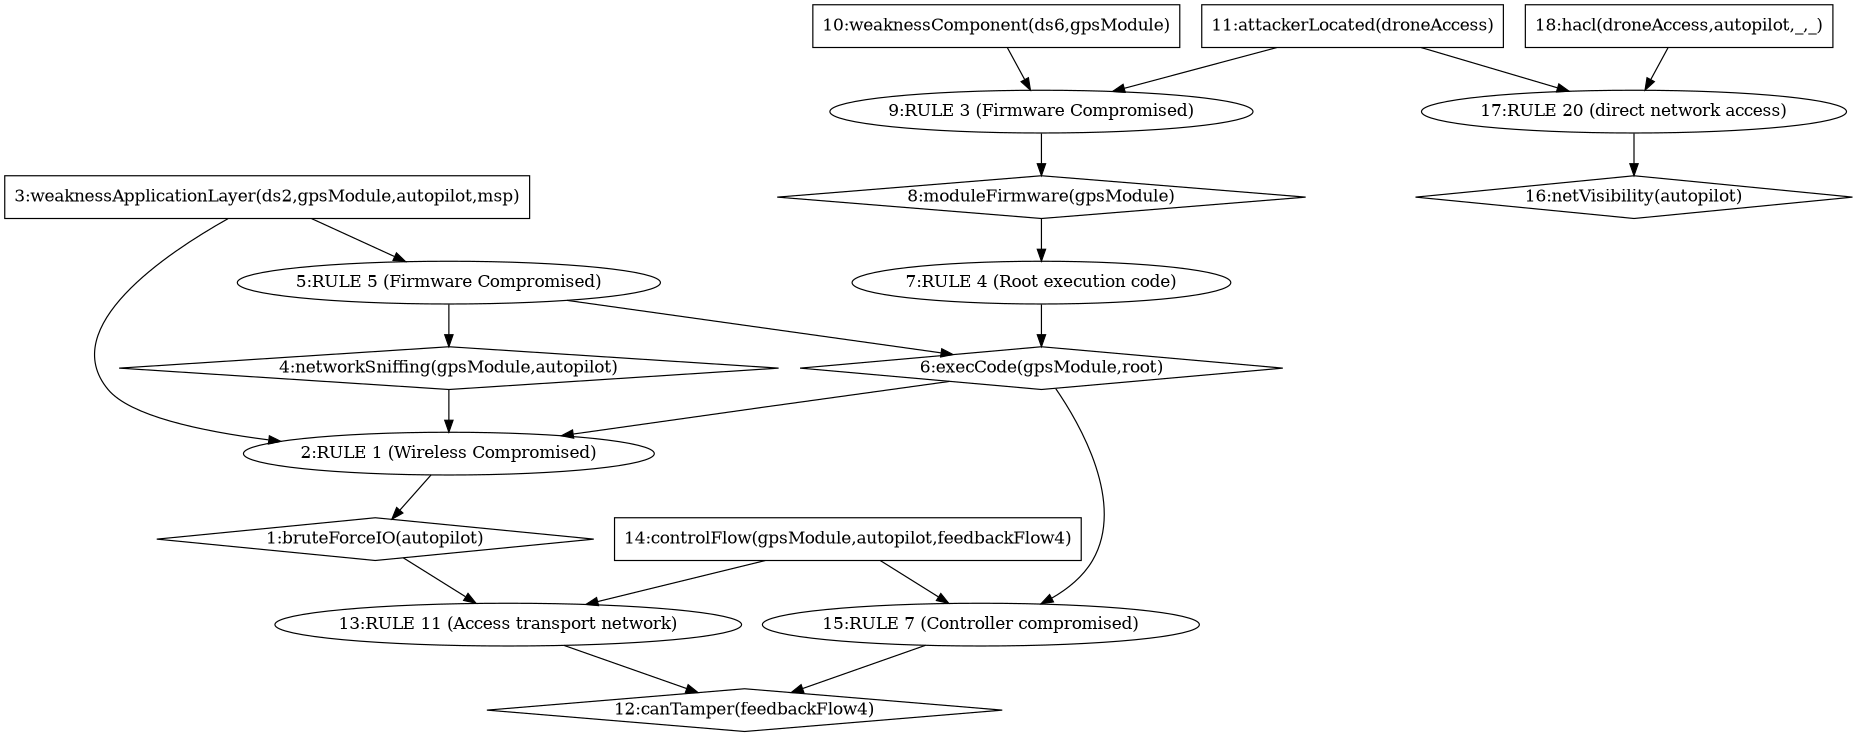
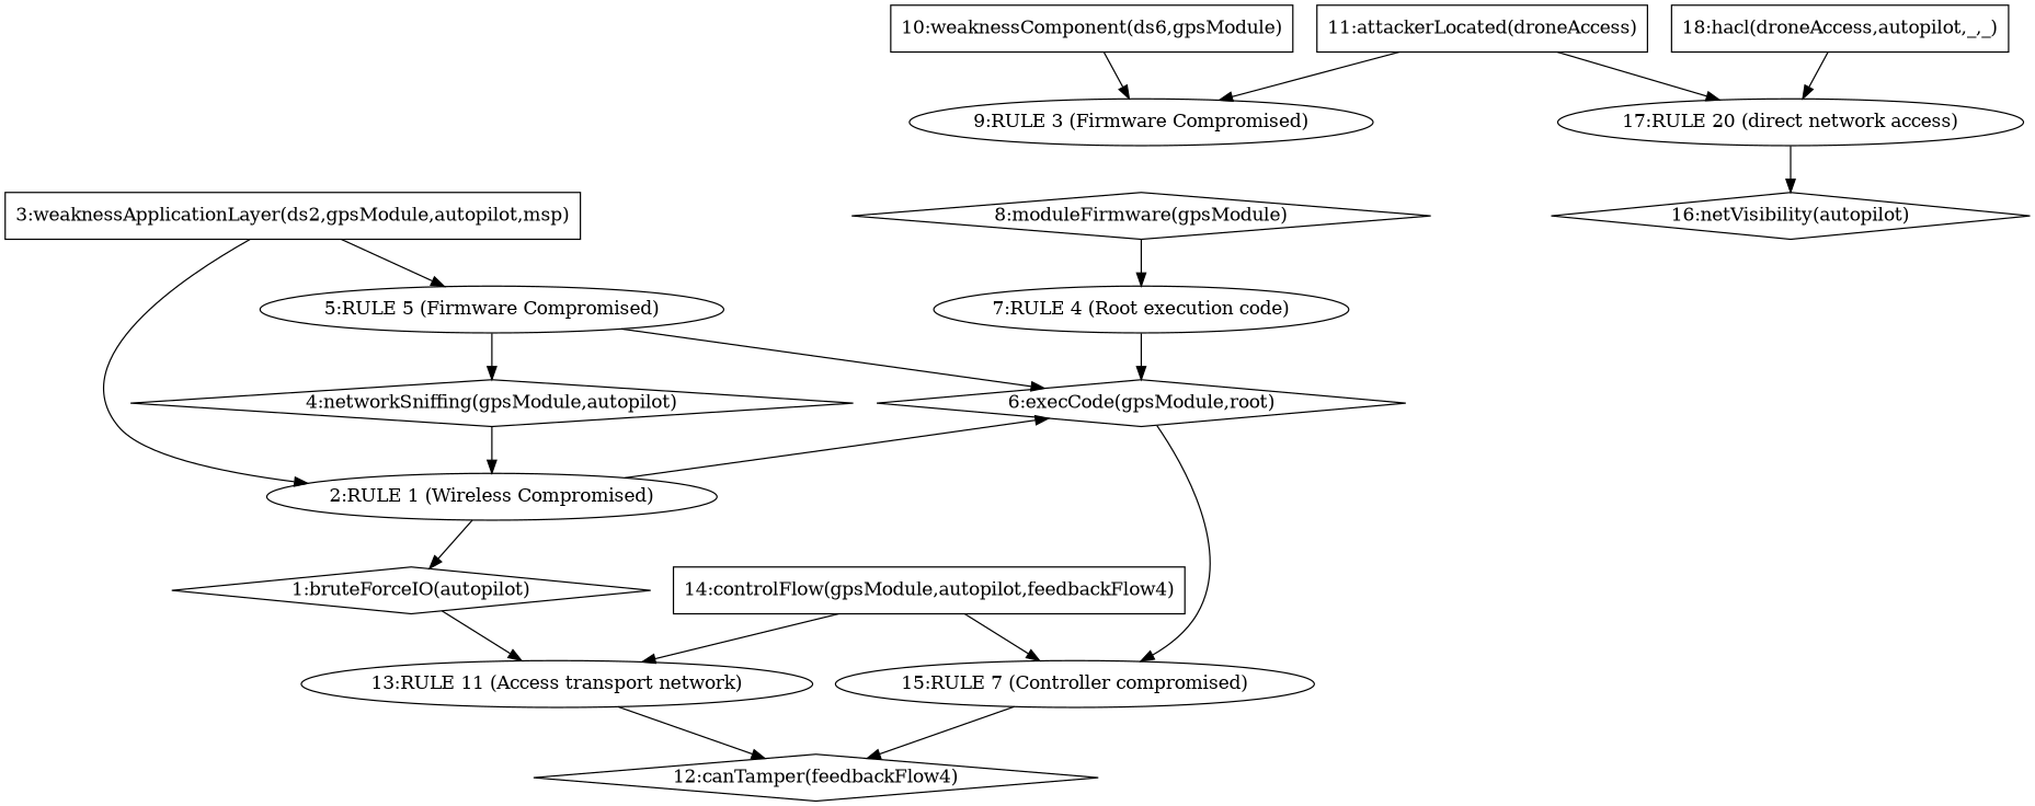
  digraph {
    node [shape=ellipse]
    n1 [label="1:bruteForceIO(autopilot)" shape=diamond]
    n2 [label="13:RULE 11 (Access transport network)"]
    n3 [label="12:canTamper(feedbackFlow4)" shape=diamond]
    n4 [label="2:RULE 1 (Wireless Compromised)"]
    n5 [label="3:weaknessApplicationLayer(ds2,gpsModule,autopilot,msp)" shape=box]
    n6 [label="5:RULE 5 (Firmware Compromised)"]
    n7 [label="4:networkSniffing(gpsModule,autopilot)" shape=diamond]
    n8 [label="6:execCode(gpsModule,root)" shape=diamond]
    n9 [label="15:RULE 7 (Controller compromised)"]
    n10 [label="7:RULE 4 (Root execution code)"]
    n11 [label="8:moduleFirmware(gpsModule)" shape=diamond]
    n12 [label="9:RULE 3 (Firmware Compromised)"]
    n13 [label="10:weaknessComponent(ds6,gpsModule)" shape=box]
    n14 [label="11:attackerLocated(droneAccess)" shape=box]
    n15 [label="17:RULE 20 (direct network access)"]
    n16 [label="16:netVisibility(autopilot)" shape=diamond]
    n17 [label="14:controlFlow(gpsModule,autopilot,feedbackFlow4)" shape=box]
    n18 [label="18:hacl(droneAccess,autopilot,_,_)" shape=box]
    n1 -> n2
    n2 -> n3
    n4 -> n1
    n5 -> n4
    n5 -> n6
    n6 -> n7
    n6 -> n8
    n7 -> n4
-   n8 -> n4
+   n4 -> n8
    n8 -> n9
    n9 -> n3
    n10 -> n8
    n11 -> n10
-   n12 -> n11
    n13 -> n12
    n14 -> n12
    n14 -> n15
    n15 -> n16
    n17 -> n2
    n17 -> n9
    n18 -> n15
  }
